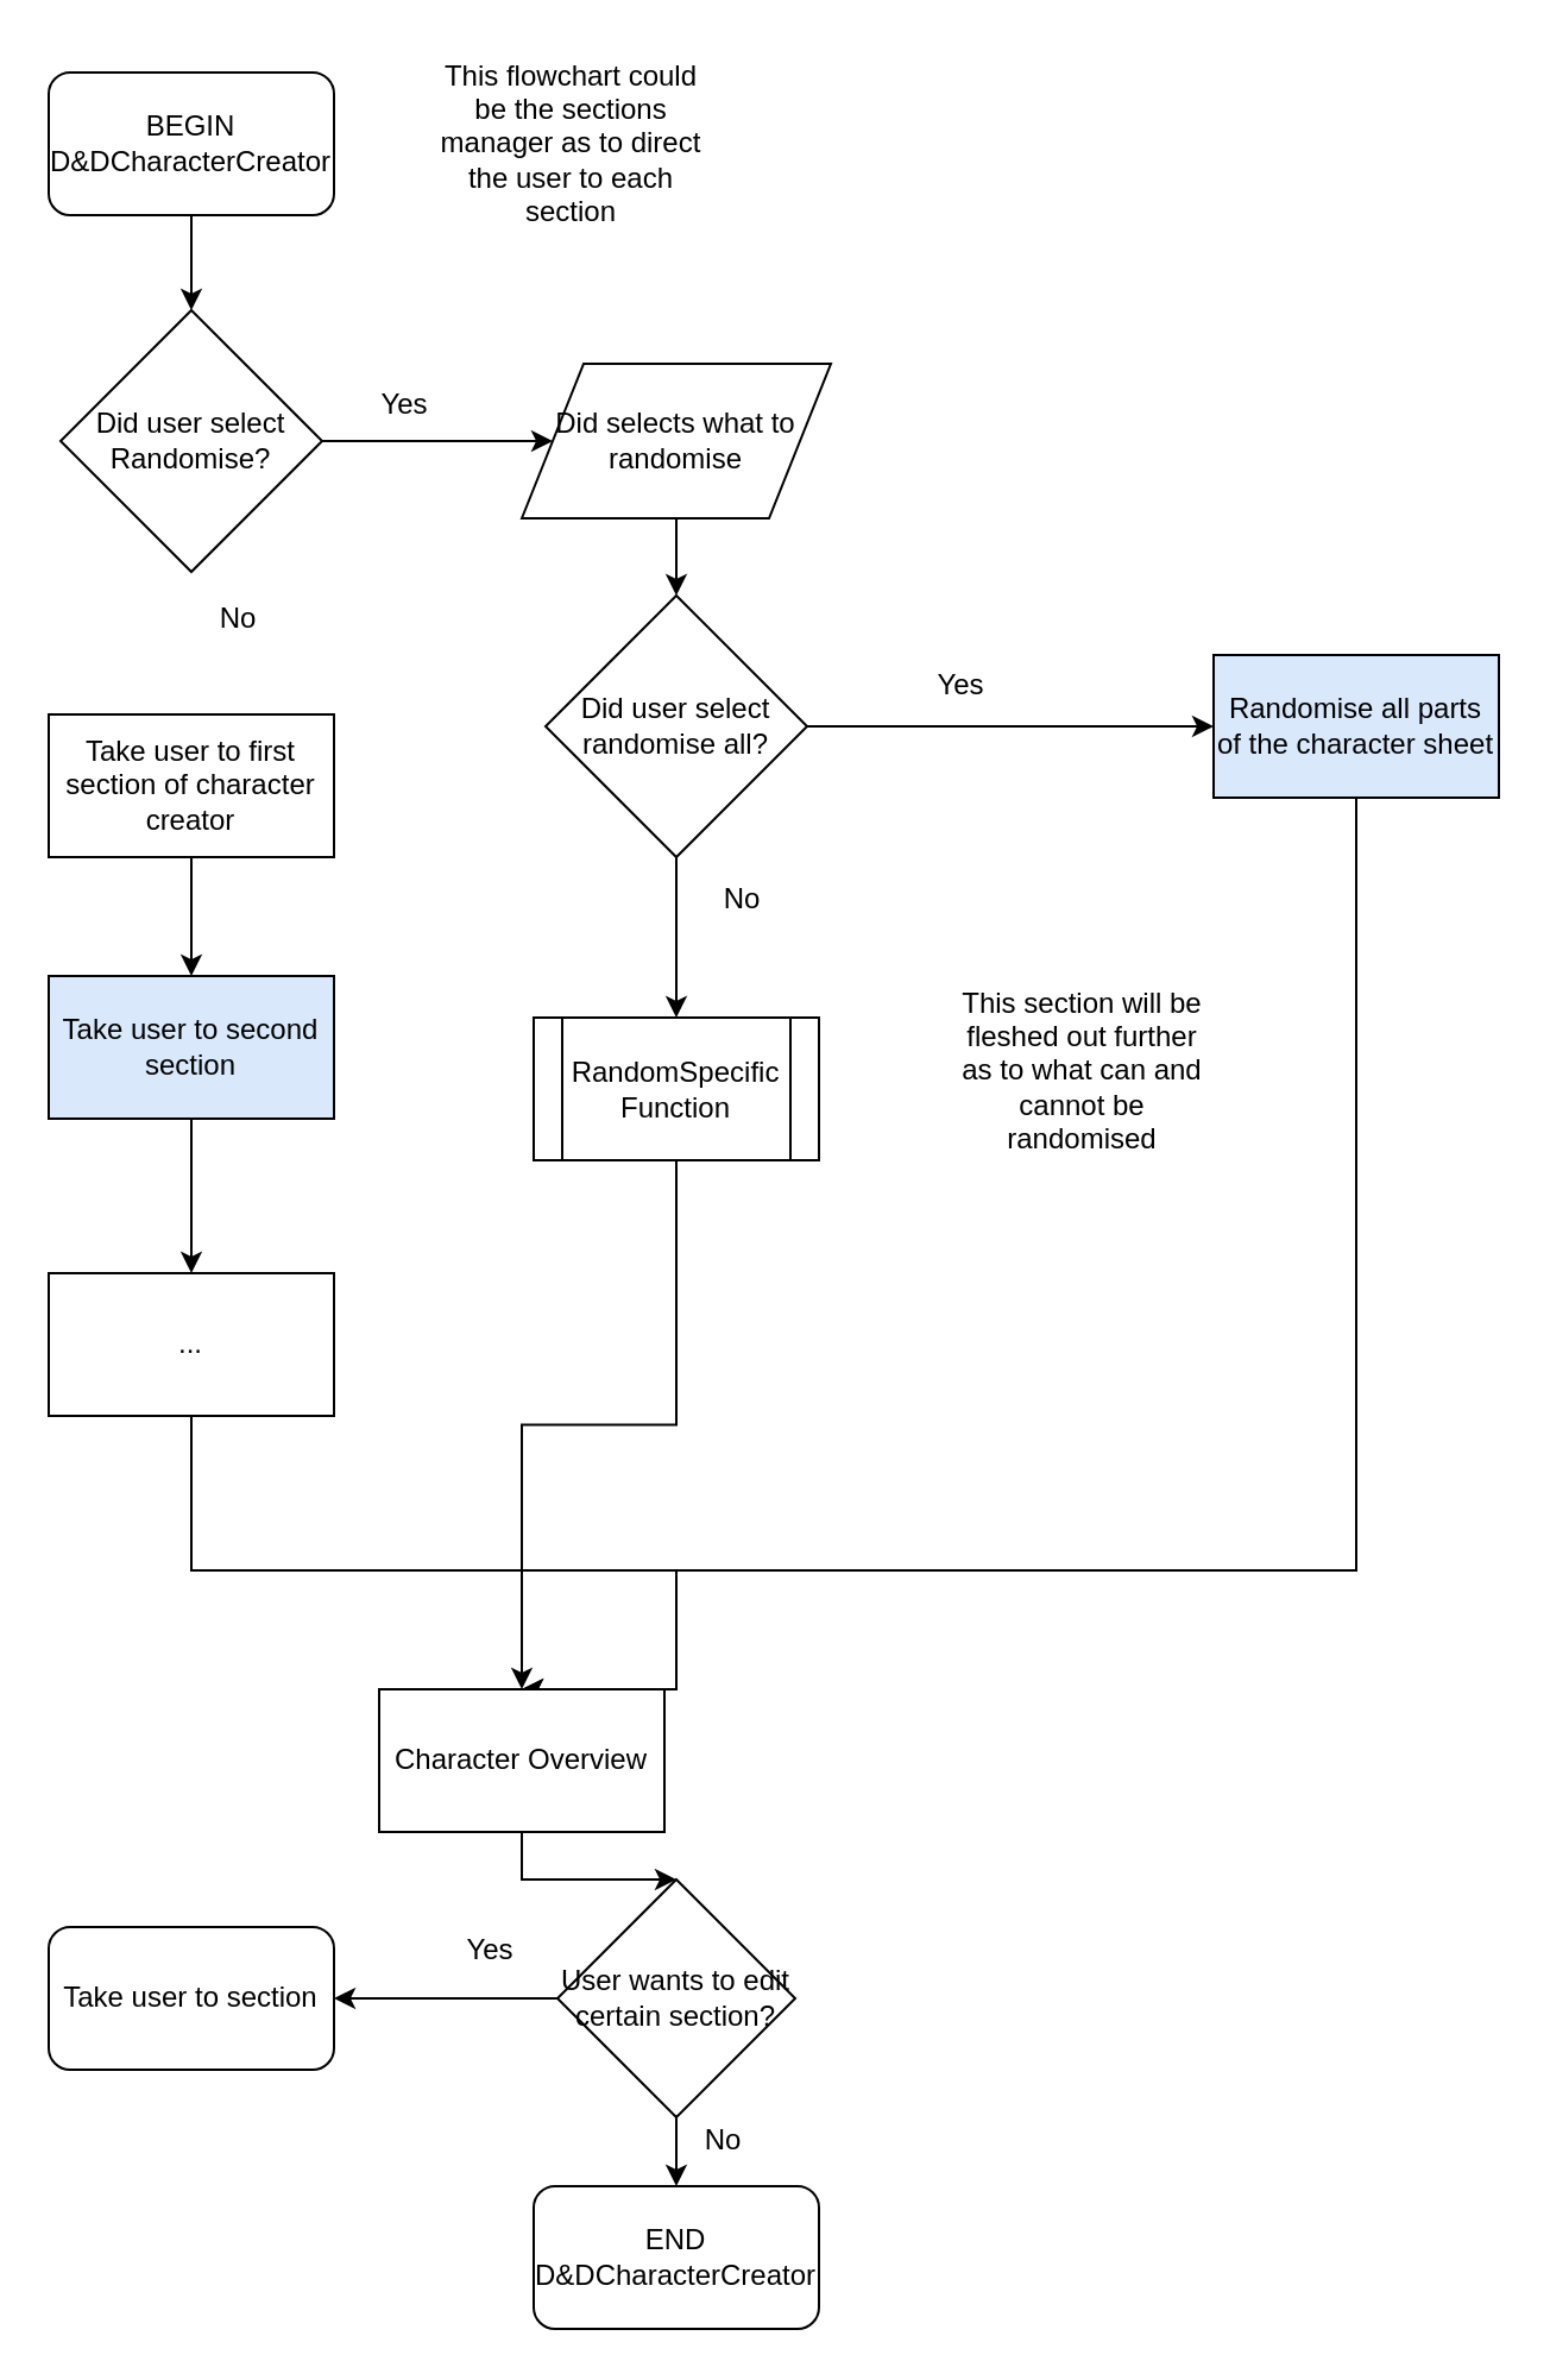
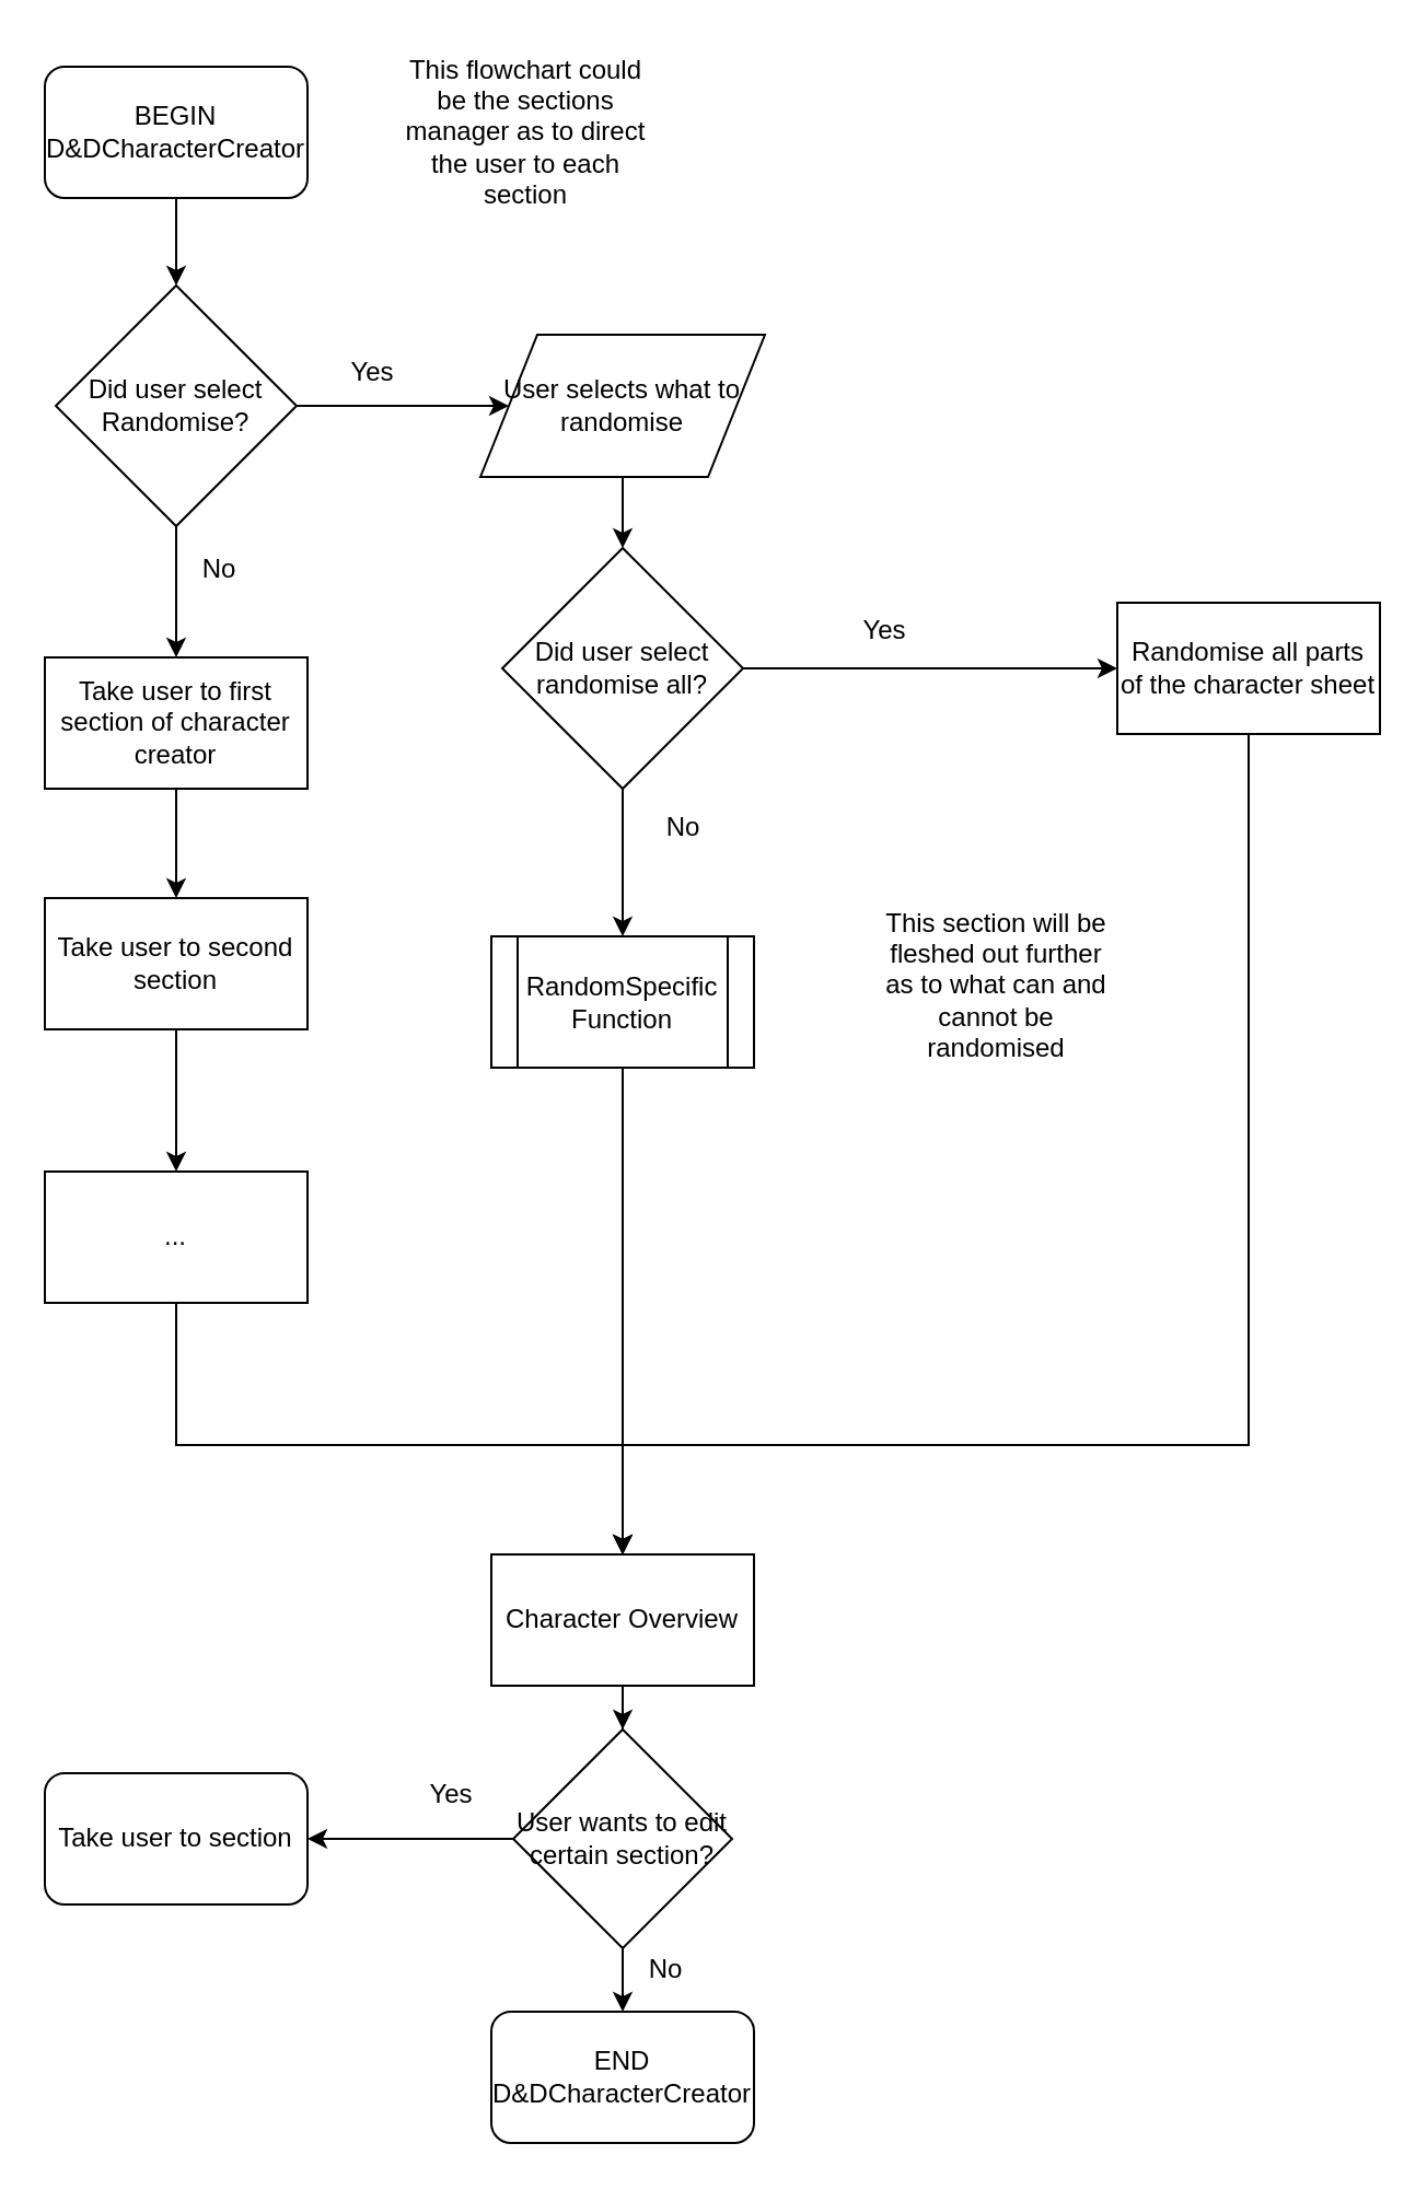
  <mxCell id="0" />
  <mxCell id="1" parent="0" />
  <mxCell id="2" value="" style="edgeStyle=orthogonalEdgeStyle;rounded=0;orthogonalLoop=1;jettySize=auto;html=1;" parent="1" source="3" target="6" edge="1"><mxGeometry relative="1" as="geometry" /></mxCell>
  <mxCell id="3" value="&lt;span&gt;BEGIN D&amp;amp;DCharacterCreator&lt;/span&gt;" style="rounded=1;whiteSpace=wrap;html=1;" parent="1" vertex="1"><mxGeometry x="20" y="30" width="120" height="60" as="geometry" /></mxCell>
  <mxCell id="4" value="" style="edgeStyle=orthogonalEdgeStyle;rounded=0;orthogonalLoop=1;jettySize=auto;html=1;" parent="1" source="6" target="8" edge="1"><mxGeometry relative="1" as="geometry" /></mxCell>
+ <mxCell id="5" value="" style="edgeStyle=orthogonalEdgeStyle;rounded=0;orthogonalLoop=1;jettySize=auto;html=1;" parent="1" source="6" target="10" edge="1"><mxGeometry relative="1" as="geometry" /></mxCell>
  <mxCell id="6" value="Did user select Randomise?" style="rhombus;whiteSpace=wrap;html=1;" parent="1" vertex="1"><mxGeometry x="25" y="130" width="110" height="110" as="geometry" /></mxCell>
  <mxCell id="7" value="" style="edgeStyle=orthogonalEdgeStyle;rounded=0;orthogonalLoop=1;jettySize=auto;html=1;" parent="1" source="8" target="14" edge="1"><mxGeometry relative="1" as="geometry" /></mxCell>
- <mxCell id="8" value="Did selects what to randomise" style="shape=parallelogram;perimeter=parallelogramPerimeter;whiteSpace=wrap;html=1;" parent="1" vertex="1"><mxGeometry x="219" y="152.5" width="130" height="65" as="geometry" /></mxCell>
+ <mxCell id="8" value="User selects what to randomise" style="shape=parallelogram;perimeter=parallelogramPerimeter;whiteSpace=wrap;html=1;" parent="1" vertex="1"><mxGeometry x="219" y="152.5" width="130" height="65" as="geometry" /></mxCell>
  <mxCell id="9" value="" style="edgeStyle=orthogonalEdgeStyle;rounded=0;orthogonalLoop=1;jettySize=auto;html=1;" parent="1" source="10" target="25" edge="1"><mxGeometry relative="1" as="geometry" /></mxCell>
  <mxCell id="10" value="Take user to first section of character creator" style="rounded=0;whiteSpace=wrap;html=1;" parent="1" vertex="1"><mxGeometry x="20" y="300" width="120" height="60" as="geometry" /></mxCell>
  <mxCell id="11" value="This section will be fleshed out further as to what can and cannot be randomised" style="text;html=1;strokeColor=none;fillColor=none;align=center;verticalAlign=middle;whiteSpace=wrap;rounded=0;" parent="1" vertex="1"><mxGeometry x="400" y="380" width="110" height="140" as="geometry" /></mxCell>
  <mxCell id="12" style="edgeStyle=orthogonalEdgeStyle;rounded=0;orthogonalLoop=1;jettySize=auto;html=1;entryX=0;entryY=0.5;entryDx=0;entryDy=0;" parent="1" source="14" target="19" edge="1"><mxGeometry relative="1" as="geometry" /></mxCell>
  <mxCell id="13" value="" style="edgeStyle=orthogonalEdgeStyle;rounded=0;orthogonalLoop=1;jettySize=auto;html=1;" edge="1" parent="1" source="14" target="29"><mxGeometry relative="1" as="geometry" /></mxCell>
  <mxCell id="14" value="Did user select randomise all?" style="rhombus;whiteSpace=wrap;html=1;" parent="1" vertex="1"><mxGeometry x="229" y="250" width="110" height="110" as="geometry" /></mxCell>
  <mxCell id="15" value="This flowchart could be the sections manager as to direct the user to each section" style="text;html=1;strokeColor=none;fillColor=none;align=center;verticalAlign=middle;whiteSpace=wrap;rounded=0;" parent="1" vertex="1"><mxGeometry x="180" y="20" width="120" height="80" as="geometry" /></mxCell>
  <mxCell id="16" value="Yes" style="text;html=1;strokeColor=none;fillColor=none;align=center;verticalAlign=middle;whiteSpace=wrap;rounded=0;" parent="1" vertex="1"><mxGeometry x="150" y="160" width="40" height="20" as="geometry" /></mxCell>
  <mxCell id="17" value="" style="edgeStyle=orthogonalEdgeStyle;rounded=0;orthogonalLoop=1;jettySize=auto;html=1;" parent="1" edge="1"><mxGeometry relative="1" as="geometry"><mxPoint x="281" y="570" as="sourcePoint" /></mxGeometry></mxCell>
  <mxCell id="18" style="edgeStyle=orthogonalEdgeStyle;rounded=0;orthogonalLoop=1;jettySize=auto;html=1;entryX=0.5;entryY=0;entryDx=0;entryDy=0;" parent="1" source="19" target="31" edge="1"><mxGeometry relative="1" as="geometry"><Array as="points"><mxPoint x="570" y="660" /><mxPoint x="284" y="660" /></Array><mxPoint x="224" y="900" as="targetPoint" /></mxGeometry></mxCell>
- <mxCell id="19" value="Randomise all parts of the character sheet" style="rounded=0;whiteSpace=wrap;html=1;fillColor=#dae8fc;" parent="1" vertex="1"><mxGeometry x="510" y="275" width="120" height="60" as="geometry" /></mxCell>
+ <mxCell id="19" value="Randomise all parts of the character sheet" style="rounded=0;whiteSpace=wrap;html=1;" parent="1" vertex="1"><mxGeometry x="510" y="275" width="120" height="60" as="geometry" /></mxCell>
  <mxCell id="20" value="Yes" style="text;html=1;strokeColor=none;fillColor=none;align=center;verticalAlign=middle;whiteSpace=wrap;rounded=0;" parent="1" vertex="1"><mxGeometry x="384" y="277.5" width="40" height="20" as="geometry" /></mxCell>
  <mxCell id="21" value="No" style="text;html=1;strokeColor=none;fillColor=none;align=center;verticalAlign=middle;whiteSpace=wrap;rounded=0;" parent="1" vertex="1"><mxGeometry x="292" y="367.5" width="40" height="20" as="geometry" /></mxCell>
  <mxCell id="22" value="&lt;span&gt;END D&amp;amp;DCharacterCreator&lt;/span&gt;" style="rounded=1;whiteSpace=wrap;html=1;" parent="1" vertex="1"><mxGeometry x="224" y="919" width="120" height="60" as="geometry" /></mxCell>
  <mxCell id="23" value="No" style="text;html=1;strokeColor=none;fillColor=none;align=center;verticalAlign=middle;whiteSpace=wrap;rounded=0;" parent="1" vertex="1"><mxGeometry x="80" y="250" width="40" height="20" as="geometry" /></mxCell>
  <mxCell id="24" value="" style="edgeStyle=orthogonalEdgeStyle;rounded=0;orthogonalLoop=1;jettySize=auto;html=1;" parent="1" source="25" target="27" edge="1"><mxGeometry relative="1" as="geometry" /></mxCell>
- <mxCell id="25" value="Take user to second section" style="rounded=0;whiteSpace=wrap;html=1;fillColor=#dae8fc;" parent="1" vertex="1"><mxGeometry x="20" y="410" width="120" height="60" as="geometry" /></mxCell>
+ <mxCell id="25" value="Take user to second section" style="rounded=0;whiteSpace=wrap;html=1;" parent="1" vertex="1"><mxGeometry x="20" y="410" width="120" height="60" as="geometry" /></mxCell>
  <mxCell id="26" style="edgeStyle=orthogonalEdgeStyle;rounded=0;orthogonalLoop=1;jettySize=auto;html=1;entryX=0.5;entryY=0;entryDx=0;entryDy=0;" edge="1" parent="1" source="27" target="31"><mxGeometry relative="1" as="geometry"><Array as="points"><mxPoint x="80" y="660" /><mxPoint x="284" y="660" /></Array></mxGeometry></mxCell>
  <mxCell id="27" value="..." style="rounded=0;whiteSpace=wrap;html=1;" parent="1" vertex="1"><mxGeometry x="20" y="535" width="120" height="60" as="geometry" /></mxCell>
  <mxCell id="28" value="" style="edgeStyle=orthogonalEdgeStyle;rounded=0;orthogonalLoop=1;jettySize=auto;html=1;entryX=0.5;entryY=0;entryDx=0;entryDy=0;" edge="1" parent="1" source="29" target="31"><mxGeometry relative="1" as="geometry"><mxPoint x="281" y="535" as="targetPoint" /></mxGeometry></mxCell>
  <mxCell id="29" value="RandomSpecific&lt;br&gt;Function" style="shape=process;whiteSpace=wrap;html=1;backgroundOutline=1;" vertex="1" parent="1"><mxGeometry x="224" y="427.5" width="120" height="60" as="geometry" /></mxCell>
  <mxCell id="30" value="" style="edgeStyle=orthogonalEdgeStyle;rounded=0;orthogonalLoop=1;jettySize=auto;html=1;" edge="1" parent="1" source="31" target="34"><mxGeometry relative="1" as="geometry" /></mxCell>
- <mxCell id="31" value="Character Overview" style="rounded=0;whiteSpace=wrap;html=1;" vertex="1" parent="1"><mxGeometry x="159" y="710" width="120" height="60" as="geometry" /></mxCell>
+ <mxCell id="31" value="Character Overview" style="rounded=0;whiteSpace=wrap;html=1;" vertex="1" parent="1"><mxGeometry x="224" y="710" width="120" height="60" as="geometry" /></mxCell>
  <mxCell id="32" value="" style="edgeStyle=orthogonalEdgeStyle;rounded=0;orthogonalLoop=1;jettySize=auto;html=1;" edge="1" parent="1" source="34" target="22"><mxGeometry relative="1" as="geometry" /></mxCell>
  <mxCell id="33" style="edgeStyle=orthogonalEdgeStyle;rounded=0;orthogonalLoop=1;jettySize=auto;html=1;entryX=1;entryY=0.5;entryDx=0;entryDy=0;" edge="1" parent="1" source="34" target="37"><mxGeometry relative="1" as="geometry" /></mxCell>
  <mxCell id="34" value="User wants to edit certain section?" style="rhombus;whiteSpace=wrap;html=1;" vertex="1" parent="1"><mxGeometry x="234" y="790" width="100" height="100" as="geometry" /></mxCell>
  <mxCell id="35" value="No" style="text;html=1;strokeColor=none;fillColor=none;align=center;verticalAlign=middle;whiteSpace=wrap;rounded=0;" vertex="1" parent="1"><mxGeometry x="284" y="890" width="40" height="20" as="geometry" /></mxCell>
  <mxCell id="36" value="Yes" style="text;html=1;strokeColor=none;fillColor=none;align=center;verticalAlign=middle;whiteSpace=wrap;rounded=0;" vertex="1" parent="1"><mxGeometry x="186" y="810" width="40" height="20" as="geometry" /></mxCell>
  <mxCell id="37" value="Take user to section" style="whiteSpace=wrap;html=1;rounded=1;" vertex="1" parent="1"><mxGeometry x="20" y="810" width="120" height="60" as="geometry" /></mxCell>
